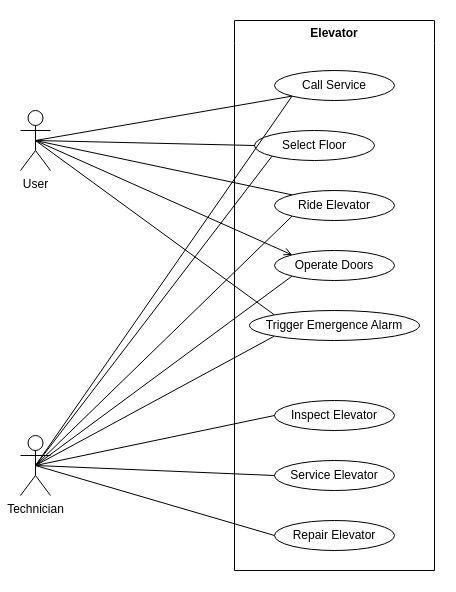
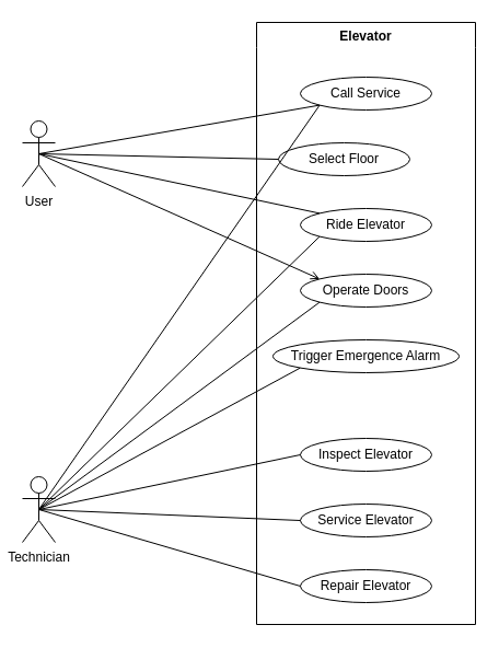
  <mxCell id="0" />
  <mxCell id="1" parent="0" />
  <mxCell id="2" value="Elevator" style="swimlane;swimlaneLine=0;" vertex="1" parent="1"><mxGeometry x="234" y="20" width="200" height="550" as="geometry" /></mxCell>
  <mxCell id="3" value="Call Service" style="ellipse;whiteSpace=wrap;html=1;" vertex="1" parent="2"><mxGeometry x="40" y="50" width="120" height="30" as="geometry" /></mxCell>
  <mxCell id="4" value="Select Floor" style="ellipse;whiteSpace=wrap;html=1;" vertex="1" parent="2"><mxGeometry x="20" y="110" width="120" height="30" as="geometry" /></mxCell>
  <mxCell id="5" value="Ride Elevator" style="ellipse;whiteSpace=wrap;html=1;" vertex="1" parent="2"><mxGeometry x="40" y="170" width="120" height="30" as="geometry" /></mxCell>
  <mxCell id="6" value="Operate Doors" style="ellipse;whiteSpace=wrap;html=1;" vertex="1" parent="2"><mxGeometry x="40" y="230" width="120" height="30" as="geometry" /></mxCell>
  <mxCell id="7" value="Trigger Emergence Alarm" style="ellipse;whiteSpace=wrap;html=1;" vertex="1" parent="2"><mxGeometry x="15" y="290" width="170" height="30" as="geometry" /></mxCell>
  <mxCell id="8" value="Inspect Elevator" style="ellipse;whiteSpace=wrap;html=1;" vertex="1" parent="2"><mxGeometry x="40" y="380" width="120" height="30" as="geometry" /></mxCell>
  <mxCell id="9" value="Service Elevator" style="ellipse;whiteSpace=wrap;html=1;" vertex="1" parent="2"><mxGeometry x="40" y="440" width="120" height="30" as="geometry" /></mxCell>
  <mxCell id="10" value="Repair Elevator" style="ellipse;whiteSpace=wrap;html=1;" vertex="1" parent="2"><mxGeometry x="40" y="500" width="120" height="30" as="geometry" /></mxCell>
  <mxCell id="11" style="rounded=0;orthogonalLoop=1;jettySize=auto;html=1;exitX=0.5;exitY=0.5;exitDx=0;exitDy=0;exitPerimeter=0;entryX=0;entryY=1;entryDx=0;entryDy=0;endArrow=none;endFill=0;" edge="1" parent="1" source="16" target="3"><mxGeometry relative="1" as="geometry" /></mxCell>
  <mxCell id="12" style="edgeStyle=none;rounded=0;orthogonalLoop=1;jettySize=auto;html=1;exitX=0.5;exitY=0.5;exitDx=0;exitDy=0;exitPerimeter=0;entryX=0;entryY=0.5;entryDx=0;entryDy=0;endArrow=none;endFill=0;" edge="1" parent="1" source="16" target="4"><mxGeometry relative="1" as="geometry" /></mxCell>
  <mxCell id="13" style="edgeStyle=none;rounded=0;orthogonalLoop=1;jettySize=auto;html=1;exitX=0.5;exitY=0.5;exitDx=0;exitDy=0;exitPerimeter=0;entryX=0;entryY=0;entryDx=0;entryDy=0;endArrow=none;endFill=0;" edge="1" parent="1" source="16" target="5"><mxGeometry relative="1" as="geometry" /></mxCell>
  <mxCell id="14" style="edgeStyle=none;rounded=0;orthogonalLoop=1;jettySize=auto;html=1;exitX=0.5;exitY=0.5;exitDx=0;exitDy=0;exitPerimeter=0;entryX=0;entryY=0;entryDx=0;entryDy=0;endArrow=open;endFill=0;" edge="1" parent="1" source="16" target="6"><mxGeometry relative="1" as="geometry" /></mxCell>
- <mxCell id="15" style="edgeStyle=none;rounded=0;orthogonalLoop=1;jettySize=auto;html=1;exitX=0.5;exitY=0.5;exitDx=0;exitDy=0;exitPerimeter=0;entryX=0;entryY=0;entryDx=0;entryDy=0;endArrow=none;endFill=0;" edge="1" parent="1" source="16" target="7"><mxGeometry relative="1" as="geometry" /></mxCell>
  <mxCell id="16" value="User" style="shape=umlActor;verticalLabelPosition=bottom;verticalAlign=top;html=1;outlineConnect=0;" vertex="1" parent="1"><mxGeometry x="20" y="110" width="30" height="60" as="geometry" /></mxCell>
  <mxCell id="17" style="edgeStyle=none;rounded=0;orthogonalLoop=1;jettySize=auto;html=1;exitX=0.5;exitY=0.5;exitDx=0;exitDy=0;exitPerimeter=0;entryX=0;entryY=1;entryDx=0;entryDy=0;endArrow=none;endFill=0;" edge="1" parent="1" source="25" target="3"><mxGeometry relative="1" as="geometry" /></mxCell>
- <mxCell id="18" style="edgeStyle=none;rounded=0;orthogonalLoop=1;jettySize=auto;html=1;exitX=0.5;exitY=0.5;exitDx=0;exitDy=0;exitPerimeter=0;entryX=0;entryY=1;entryDx=0;entryDy=0;endArrow=none;endFill=0;" edge="1" parent="1" source="25" target="4"><mxGeometry relative="1" as="geometry" /></mxCell>
  <mxCell id="19" style="edgeStyle=none;rounded=0;orthogonalLoop=1;jettySize=auto;html=1;exitX=0.5;exitY=0.5;exitDx=0;exitDy=0;exitPerimeter=0;entryX=0;entryY=1;entryDx=0;entryDy=0;endArrow=none;endFill=0;" edge="1" parent="1" source="25" target="5"><mxGeometry relative="1" as="geometry" /></mxCell>
  <mxCell id="20" style="edgeStyle=none;rounded=0;orthogonalLoop=1;jettySize=auto;html=1;exitX=0.5;exitY=0.5;exitDx=0;exitDy=0;exitPerimeter=0;entryX=0;entryY=1;entryDx=0;entryDy=0;endArrow=none;endFill=0;" edge="1" parent="1" source="25" target="6"><mxGeometry relative="1" as="geometry" /></mxCell>
  <mxCell id="21" style="edgeStyle=none;rounded=0;orthogonalLoop=1;jettySize=auto;html=1;exitX=0.5;exitY=0.5;exitDx=0;exitDy=0;exitPerimeter=0;entryX=0;entryY=1;entryDx=0;entryDy=0;endArrow=none;endFill=0;" edge="1" parent="1" source="25" target="7"><mxGeometry relative="1" as="geometry" /></mxCell>
  <mxCell id="22" style="edgeStyle=none;rounded=0;orthogonalLoop=1;jettySize=auto;html=1;exitX=0.5;exitY=0.5;exitDx=0;exitDy=0;exitPerimeter=0;entryX=0;entryY=0.5;entryDx=0;entryDy=0;endArrow=none;endFill=0;" edge="1" parent="1" source="25" target="8"><mxGeometry relative="1" as="geometry" /></mxCell>
  <mxCell id="23" style="edgeStyle=none;rounded=0;orthogonalLoop=1;jettySize=auto;html=1;exitX=0.5;exitY=0.5;exitDx=0;exitDy=0;exitPerimeter=0;entryX=0;entryY=0.5;entryDx=0;entryDy=0;endArrow=none;endFill=0;" edge="1" parent="1" source="25" target="9"><mxGeometry relative="1" as="geometry" /></mxCell>
  <mxCell id="24" style="edgeStyle=none;rounded=0;orthogonalLoop=1;jettySize=auto;html=1;exitX=0.5;exitY=0.5;exitDx=0;exitDy=0;exitPerimeter=0;entryX=0;entryY=0.5;entryDx=0;entryDy=0;endArrow=none;endFill=0;" edge="1" parent="1" source="25" target="10"><mxGeometry relative="1" as="geometry" /></mxCell>
  <mxCell id="25" value="Technician" style="shape=umlActor;verticalLabelPosition=bottom;verticalAlign=top;html=1;outlineConnect=0;" vertex="1" parent="1"><mxGeometry x="20" y="435" width="30" height="60" as="geometry" /></mxCell>
